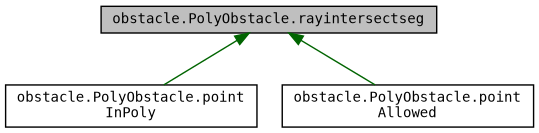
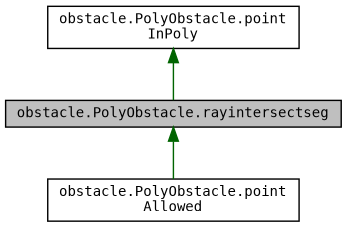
  digraph {
    fontname="DejaVu Sans Mono"
    rankdir=TB
    node [color=black fillcolor=white fontname="DejaVu Sans Mono" fontsize=10 shape=record style=filled]
    edge [color=darkgreen dir=back fontname="DejaVu Sans Mono" fontsize=10 labelfontname=Helvetica labelfontsize=10 style=solid]
    n1 [fillcolor=grey75 fontcolor=black height=0.2 label="obstacle.PolyObstacle.rayintersectseg" width=0.4]
    n2 [height=0.2 label="obstacle.PolyObstacle.point\lInPoly" width=0.4]
    n3 [height=0.2 label="obstacle.PolyObstacle.point\lAllowed" width=0.4]
-   n1 -> n2
+   n2 -> n1
    n1 -> n3
  }
